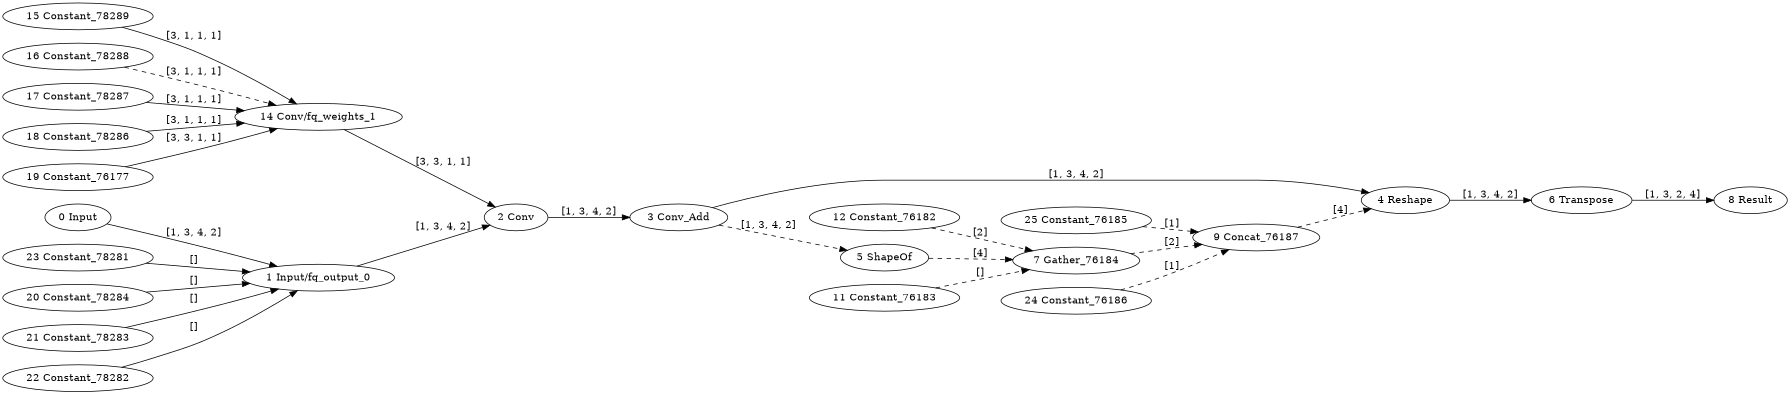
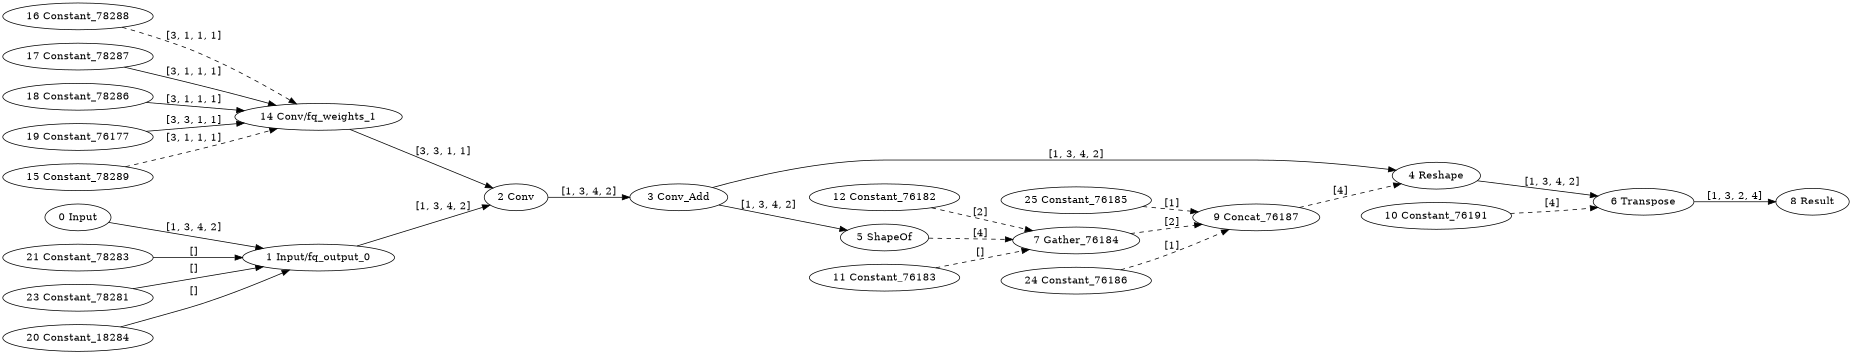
  strict digraph {
    rankdir=LR
    node [type=Constant]
    edge [style=solid]
    "0 Input" [type=Parameter]
    "1 Input/fq_output_0" [type=FakeQuantize]
    "2 Conv" [type=Convolution]
    "3 Conv_Add" [type=Add]
    "4 Reshape" [type=Reshape]
    "5 ShapeOf" [type=ShapeOf]
    "6 Transpose" [type=Transpose]
    "7 Gather_76184" [type=Gather]
    "8 Result" [type=Result]
    "9 Concat_76187" [type=Concat]
+   "10 Constant_76191"
    "11 Constant_76183"
    "12 Constant_76182"
    "14 Conv/fq_weights_1" [type=FakeQuantize]
    "15 Constant_78289"
    "16 Constant_78288"
    "17 Constant_78287"
    "18 Constant_78286"
    "19 Constant_76177"
-   "20 Constant_78284"
+   "20 Constant_78284" [label="20 Constant_18284"]
    "21 Constant_78283"
-   "22 Constant_78282"
    "23 Constant_78281"
    "24 Constant_76186"
    "25 Constant_76185"
    "0 Input" -> "1 Input/fq_output_0" [label="[1, 3, 4, 2]"]
    "1 Input/fq_output_0" -> "2 Conv" [label="[1, 3, 4, 2]"]
    "2 Conv" -> "3 Conv_Add" [label="[1, 3, 4, 2]"]
    "3 Conv_Add" -> "4 Reshape" [label="[1, 3, 4, 2]"]
-   "3 Conv_Add" -> "5 ShapeOf" [label="[1, 3, 4, 2]" style=dashed]
+   "3 Conv_Add" -> "5 ShapeOf" [label="[1, 3, 4, 2]"]
    "4 Reshape" -> "6 Transpose" [label="[1, 3, 4, 2]"]
    "5 ShapeOf" -> "7 Gather_76184" [label="[4]" style=dashed]
    "6 Transpose" -> "8 Result" [label="[1, 3, 2, 4]"]
    "7 Gather_76184" -> "9 Concat_76187" [label="[2]" style=dashed]
    "9 Concat_76187" -> "4 Reshape" [label="[4]" style=dashed]
+   "10 Constant_76191" -> "6 Transpose" [label="[4]" style=dashed]
    "11 Constant_76183" -> "7 Gather_76184" [label="[]" style=dashed]
    "12 Constant_76182" -> "7 Gather_76184" [label="[2]" style=dashed]
    "14 Conv/fq_weights_1" -> "2 Conv" [label="[3, 3, 1, 1]"]
-   "15 Constant_78289" -> "14 Conv/fq_weights_1" [label="[3, 1, 1, 1]"]
+   "15 Constant_78289" -> "14 Conv/fq_weights_1" [label="[3, 1, 1, 1]" style=dashed]
    "16 Constant_78288" -> "14 Conv/fq_weights_1" [label="[3, 1, 1, 1]" style=dashed]
    "17 Constant_78287" -> "14 Conv/fq_weights_1" [label="[3, 1, 1, 1]"]
    "18 Constant_78286" -> "14 Conv/fq_weights_1" [label="[3, 1, 1, 1]"]
    "19 Constant_76177" -> "14 Conv/fq_weights_1" [label="[3, 3, 1, 1]"]
    "20 Constant_78284" -> "1 Input/fq_output_0" [label="[]"]
    "21 Constant_78283" -> "1 Input/fq_output_0" [label="[]"]
-   "22 Constant_78282" -> "1 Input/fq_output_0" [label="[]"]
    "23 Constant_78281" -> "1 Input/fq_output_0" [label="[]"]
    "24 Constant_76186" -> "9 Concat_76187" [label="[1]" style=dashed]
    "25 Constant_76185" -> "9 Concat_76187" [label="[1]" style=dashed]
  }
